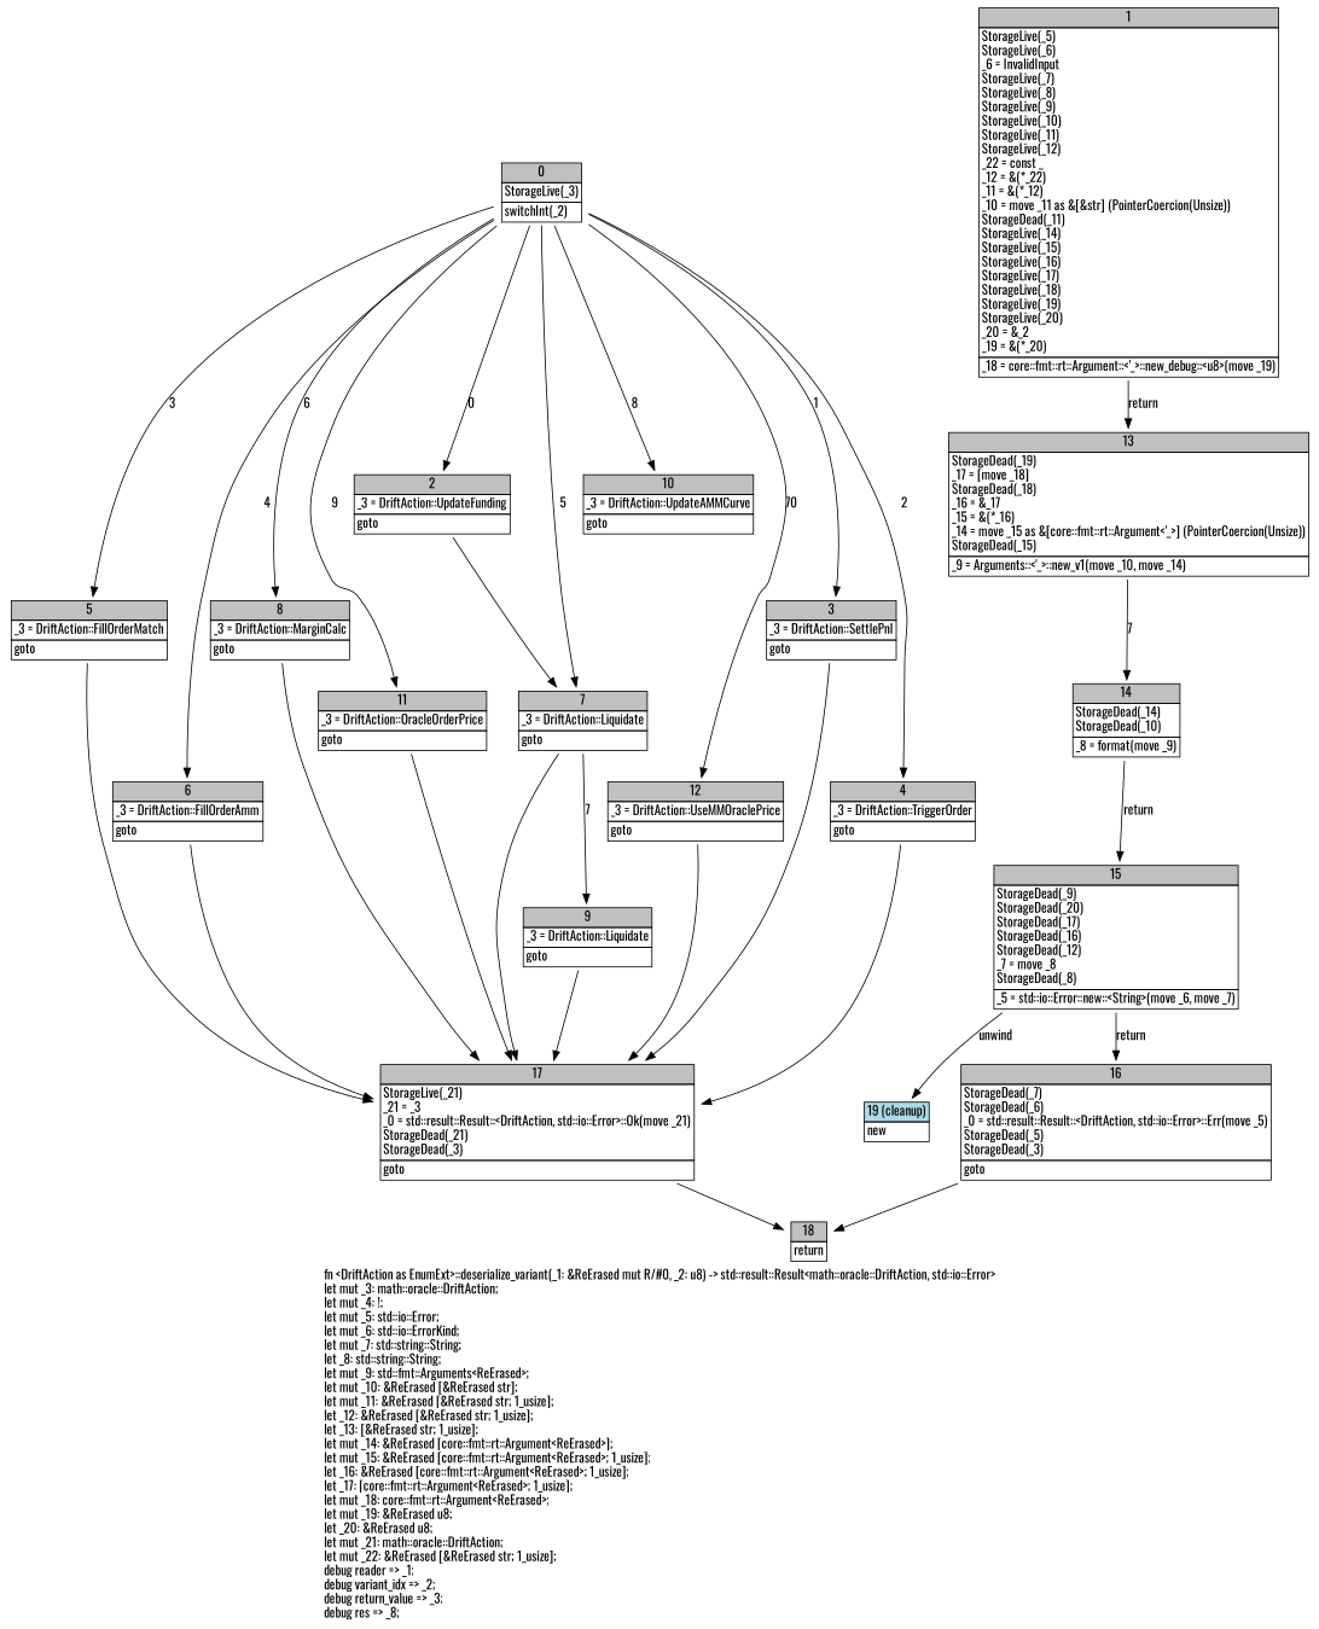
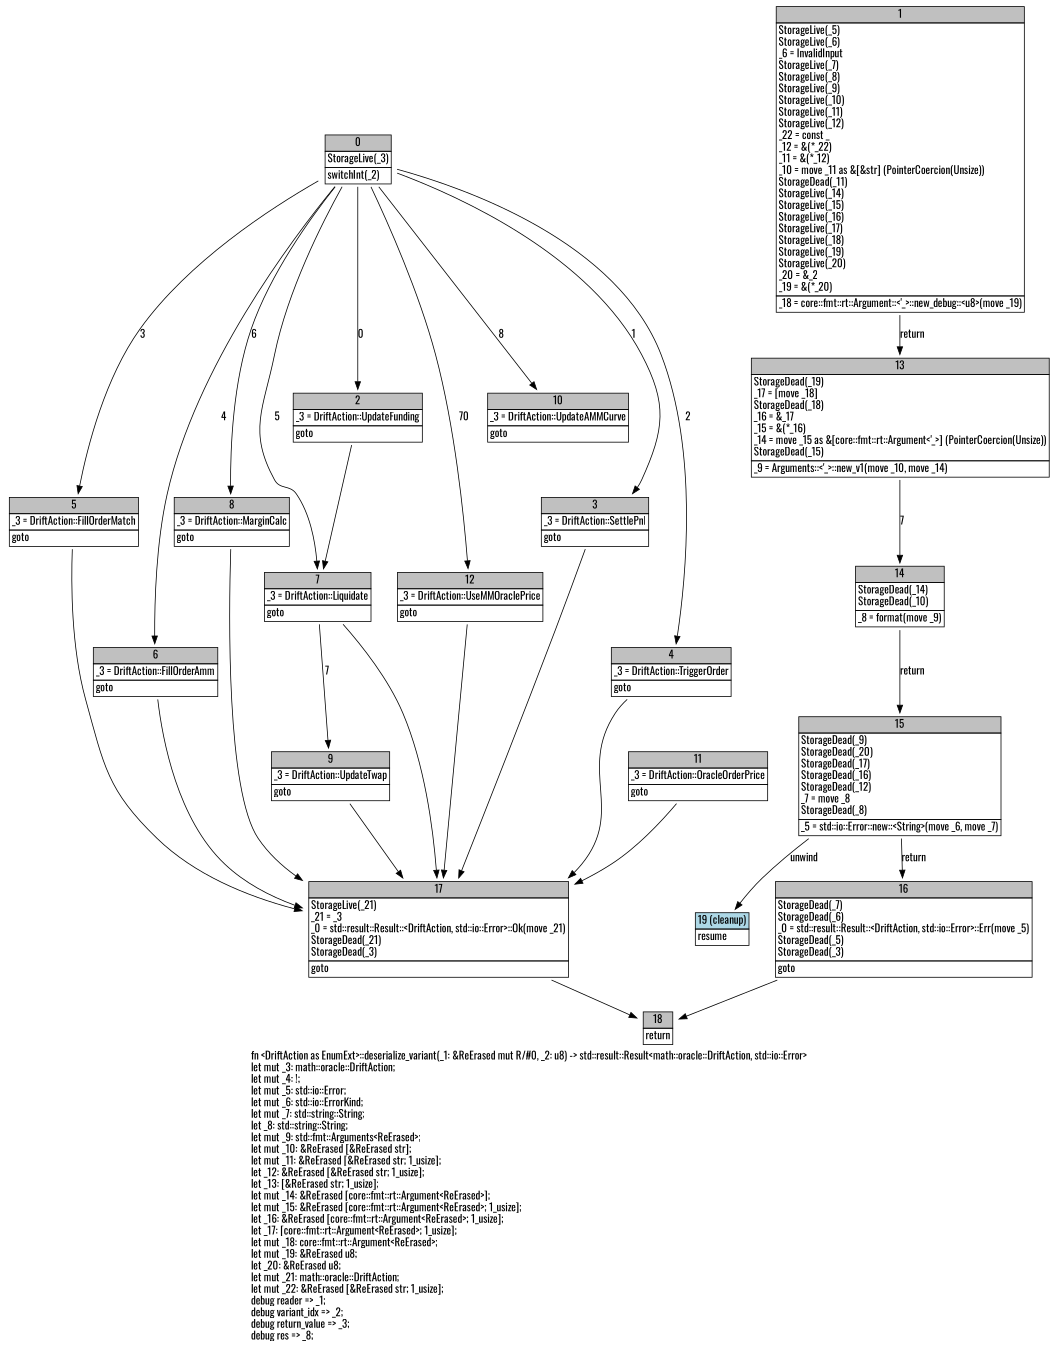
  digraph {
    fontname=Oswald
    label=<fn &lt;DriftAction as EnumExt&gt;::deserialize_variant(_1: &amp;ReErased mut R/#0, _2: u8) -&gt; std::result::Result&lt;math::oracle::DriftAction, std::io::Error&gt;<br align="left"/>let mut _3: math::oracle::DriftAction;<br align="left"/>let mut _4: !;<br align="left"/>let mut _5: std::io::Error;<br align="left"/>let mut _6: std::io::ErrorKind;<br align="left"/>let mut _7: std::string::String;<br align="left"/>let _8: std::string::String;<br align="left"/>let mut _9: std::fmt::Arguments&lt;ReErased&gt;;<br align="left"/>let mut _10: &amp;ReErased [&amp;ReErased str];<br align="left"/>let mut _11: &amp;ReErased [&amp;ReErased str; 1_usize];<br align="left"/>let _12: &amp;ReErased [&amp;ReErased str; 1_usize];<br align="left"/>let _13: [&amp;ReErased str; 1_usize];<br align="left"/>let mut _14: &amp;ReErased [core::fmt::rt::Argument&lt;ReErased&gt;];<br align="left"/>let mut _15: &amp;ReErased [core::fmt::rt::Argument&lt;ReErased&gt;; 1_usize];<br align="left"/>let _16: &amp;ReErased [core::fmt::rt::Argument&lt;ReErased&gt;; 1_usize];<br align="left"/>let _17: [core::fmt::rt::Argument&lt;ReErased&gt;; 1_usize];<br align="left"/>let mut _18: core::fmt::rt::Argument&lt;ReErased&gt;;<br align="left"/>let mut _19: &amp;ReErased u8;<br align="left"/>let _20: &amp;ReErased u8;<br align="left"/>let mut _21: math::oracle::DriftAction;<br align="left"/>let mut _22: &amp;ReErased [&amp;ReErased str; 1_usize];<br align="left"/>debug reader =&gt; _1;<br align="left"/>debug variant_idx =&gt; _2;<br align="left"/>debug return_value =&gt; _3;<br align="left"/>debug res =&gt; _8;<br align="left"/>>
    node [fontname=Oswald shape=none]
    edge [fontname=Oswald]
    n1 [label=<<table border="0" cellborder="1" cellspacing="0"><tr><td bgcolor="gray" align="center" colspan="1">0</td></tr><tr><td align="left" balign="left">StorageLive(_3)<br/></td></tr><tr><td align="left">switchInt(_2)</td></tr></table>>]
    n2 [label=<<table border="0" cellborder="1" cellspacing="0"><tr><td bgcolor="gray" align="center" colspan="1">2</td></tr><tr><td align="left" balign="left">_3 = DriftAction::UpdateFunding<br/></td></tr><tr><td align="left">goto</td></tr></table>>]
    n3 [label=<<table border="0" cellborder="1" cellspacing="0"><tr><td bgcolor="gray" align="center" colspan="1">3</td></tr><tr><td align="left" balign="left">_3 = DriftAction::SettlePnl<br/></td></tr><tr><td align="left">goto</td></tr></table>>]
    n4 [label=<<table border="0" cellborder="1" cellspacing="0"><tr><td bgcolor="gray" align="center" colspan="1">4</td></tr><tr><td align="left" balign="left">_3 = DriftAction::TriggerOrder<br/></td></tr><tr><td align="left">goto</td></tr></table>>]
    n5 [label=<<table border="0" cellborder="1" cellspacing="0"><tr><td bgcolor="gray" align="center" colspan="1">5</td></tr><tr><td align="left" balign="left">_3 = DriftAction::FillOrderMatch<br/></td></tr><tr><td align="left">goto</td></tr></table>>]
    n6 [label=<<table border="0" cellborder="1" cellspacing="0"><tr><td bgcolor="gray" align="center" colspan="1">6</td></tr><tr><td align="left" balign="left">_3 = DriftAction::FillOrderAmm<br/></td></tr><tr><td align="left">goto</td></tr></table>>]
    n7 [label=<<table border="0" cellborder="1" cellspacing="0"><tr><td bgcolor="gray" align="center" colspan="1">7</td></tr><tr><td align="left" balign="left">_3 = DriftAction::Liquidate<br/></td></tr><tr><td align="left">goto</td></tr></table>>]
    n8 [label=<<table border="0" cellborder="1" cellspacing="0"><tr><td bgcolor="gray" align="center" colspan="1">8</td></tr><tr><td align="left" balign="left">_3 = DriftAction::MarginCalc<br/></td></tr><tr><td align="left">goto</td></tr></table>>]
    n9 [label=<<table border="0" cellborder="1" cellspacing="0"><tr><td bgcolor="gray" align="center" colspan="1">10</td></tr><tr><td align="left" balign="left">_3 = DriftAction::UpdateAMMCurve<br/></td></tr><tr><td align="left">goto</td></tr></table>>]
    n10 [label=<<table border="0" cellborder="1" cellspacing="0"><tr><td bgcolor="gray" align="center" colspan="1">11</td></tr><tr><td align="left" balign="left">_3 = DriftAction::OracleOrderPrice<br/></td></tr><tr><td align="left">goto</td></tr></table>>]
    n11 [label=<<table border="0" cellborder="1" cellspacing="0"><tr><td bgcolor="gray" align="center" colspan="1">12</td></tr><tr><td align="left" balign="left">_3 = DriftAction::UseMMOraclePrice<br/></td></tr><tr><td align="left">goto</td></tr></table>>]
    n12 [label=<<table border="0" cellborder="1" cellspacing="0"><tr><td bgcolor="gray" align="center" colspan="1">1</td></tr><tr><td align="left" balign="left">StorageLive(_5)<br/>StorageLive(_6)<br/>_6 = InvalidInput<br/>StorageLive(_7)<br/>StorageLive(_8)<br/>StorageLive(_9)<br/>StorageLive(_10)<br/>StorageLive(_11)<br/>StorageLive(_12)<br/>_22 = const _<br/>_12 = &amp;(*_22)<br/>_11 = &amp;(*_12)<br/>_10 = move _11 as &amp;[&amp;str] (PointerCoercion(Unsize))<br/>StorageDead(_11)<br/>StorageLive(_14)<br/>StorageLive(_15)<br/>StorageLive(_16)<br/>StorageLive(_17)<br/>StorageLive(_18)<br/>StorageLive(_19)<br/>StorageLive(_20)<br/>_20 = &amp;_2<br/>_19 = &amp;(*_20)<br/></td></tr><tr><td align="left">_18 = core::fmt::rt::Argument::&lt;'_&gt;::new_debug::&lt;u8&gt;(move _19)</td></tr></table>>]
    n13 [label=<<table border="0" cellborder="1" cellspacing="0"><tr><td bgcolor="gray" align="center" colspan="1">13</td></tr><tr><td align="left" balign="left">StorageDead(_19)<br/>_17 = [move _18]<br/>StorageDead(_18)<br/>_16 = &amp;_17<br/>_15 = &amp;(*_16)<br/>_14 = move _15 as &amp;[core::fmt::rt::Argument&lt;'_&gt;] (PointerCoercion(Unsize))<br/>StorageDead(_15)<br/></td></tr><tr><td align="left">_9 = Arguments::&lt;'_&gt;::new_v1(move _10, move _14)</td></tr></table>>]
    n14 [label=<<table border="0" cellborder="1" cellspacing="0"><tr><td bgcolor="gray" align="center" colspan="1">17</td></tr><tr><td align="left" balign="left">StorageLive(_21)<br/>_21 = _3<br/>_0 = std::result::Result::&lt;DriftAction, std::io::Error&gt;::Ok(move _21)<br/>StorageDead(_21)<br/>StorageDead(_3)<br/></td></tr><tr><td align="left">goto</td></tr></table>>]
-   n15 [label=<<table border="0" cellborder="1" cellspacing="0"><tr><td bgcolor="gray" align="center" colspan="1">9</td></tr><tr><td align="left" balign="left">_3 = DriftAction::Liquidate<br/></td></tr><tr><td align="left">goto</td></tr></table>>]
+   n15 [label=<<table border="0" cellborder="1" cellspacing="0"><tr><td bgcolor="gray" align="center" colspan="1">9</td></tr><tr><td align="left" balign="left">_3 = DriftAction::UpdateTwap<br/></td></tr><tr><td align="left">goto</td></tr></table>>]
    n16 [label=<<table border="0" cellborder="1" cellspacing="0"><tr><td bgcolor="gray" align="center" colspan="1">14</td></tr><tr><td align="left" balign="left">StorageDead(_14)<br/>StorageDead(_10)<br/></td></tr><tr><td align="left">_8 = format(move _9)</td></tr></table>>]
    n17 [label=<<table border="0" cellborder="1" cellspacing="0"><tr><td bgcolor="gray" align="center" colspan="1">18</td></tr><tr><td align="left">return</td></tr></table>>]
    n18 [label=<<table border="0" cellborder="1" cellspacing="0"><tr><td bgcolor="gray" align="center" colspan="1">15</td></tr><tr><td align="left" balign="left">StorageDead(_9)<br/>StorageDead(_20)<br/>StorageDead(_17)<br/>StorageDead(_16)<br/>StorageDead(_12)<br/>_7 = move _8<br/>StorageDead(_8)<br/></td></tr><tr><td align="left">_5 = std::io::Error::new::&lt;String&gt;(move _6, move _7)</td></tr></table>>]
    n19 [label=<<table border="0" cellborder="1" cellspacing="0"><tr><td bgcolor="gray" align="center" colspan="1">16</td></tr><tr><td align="left" balign="left">StorageDead(_7)<br/>StorageDead(_6)<br/>_0 = std::result::Result::&lt;DriftAction, std::io::Error&gt;::Err(move _5)<br/>StorageDead(_5)<br/>StorageDead(_3)<br/></td></tr><tr><td align="left">goto</td></tr></table>>]
-   n20 [label=<<table border="0" cellborder="1" cellspacing="0"><tr><td bgcolor="lightblue" align="center" colspan="1">19 (cleanup)</td></tr><tr><td align="left">new</td></tr></table>>]
+   n20 [label=<<table border="0" cellborder="1" cellspacing="0"><tr><td bgcolor="lightblue" align="center" colspan="1">19 (cleanup)</td></tr><tr><td align="left">resume</td></tr></table>>]
    n1 -> n2 [label=0]
    n1 -> n3 [label=1]
    n1 -> n4 [label=2]
    n1 -> n5 [label=3]
    n1 -> n6 [label=4]
    n1 -> n7 [label=5]
    n1 -> n8 [label=6]
    n1 -> n9 [label=8]
-   n1 -> n10 [label=9]
    n1 -> n11 [label=70]
    n2 -> n7
    n3 -> n14
    n4 -> n14
    n5 -> n14
    n6 -> n14
    n7 -> n14
    n7 -> n15 [label=7]
    n8 -> n14
    n10 -> n14
    n11 -> n14
    n12 -> n13 [label=return]
    n13 -> n16 [label=7]
    n14 -> n17
    n15 -> n14
    n16 -> n18 [label=return]
    n18 -> n19 [label=return]
    n18 -> n20 [label=unwind]
    n19 -> n17
  }
